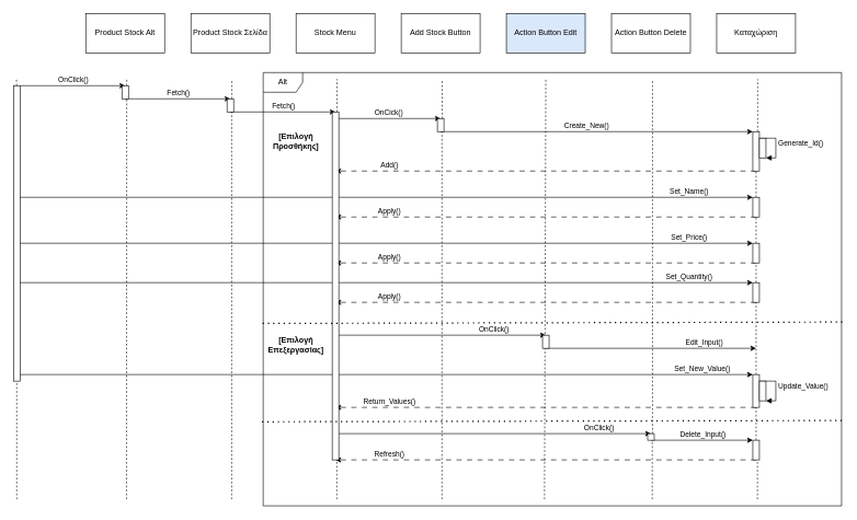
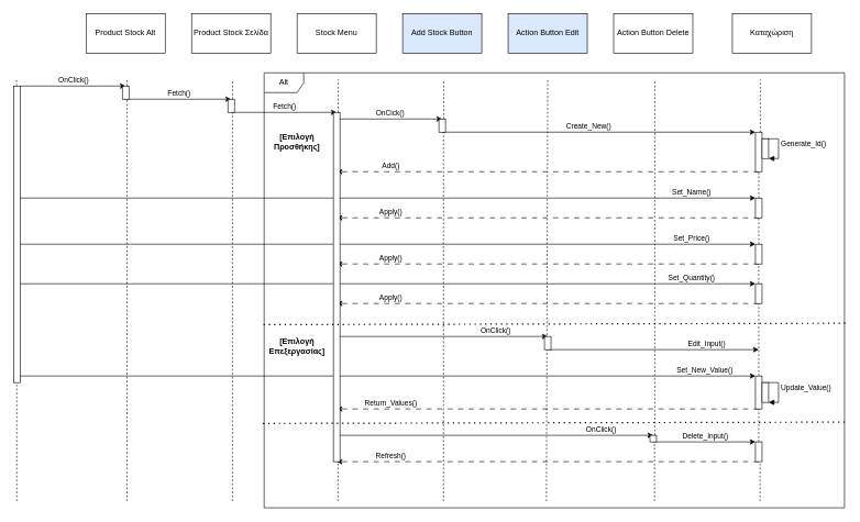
  <mxCell id="0" />
  <mxCell id="1" parent="0" />
  <mxCell id="2" value="Product Stock Alt" style="rounded=0;whiteSpace=wrap;html=1;" parent="1" vertex="1"><mxGeometry x="130" y="20" width="120" height="60" as="geometry" /></mxCell>
  <mxCell id="3" value="Product Stock Σελίδα" style="rounded=0;whiteSpace=wrap;html=1;" parent="1" vertex="1"><mxGeometry x="290" y="20" width="120" height="60" as="geometry" /></mxCell>
  <mxCell id="4" value="Stock Menu" style="rounded=0;whiteSpace=wrap;html=1;" parent="1" vertex="1"><mxGeometry x="450" y="20" width="120" height="60" as="geometry" /></mxCell>
- <mxCell id="5" value="Add Stock Button" style="rounded=0;whiteSpace=wrap;html=1;" parent="1" vertex="1"><mxGeometry x="610" y="20" width="120" height="60" as="geometry" /></mxCell>
+ <mxCell id="5" value="Add Stock Button" style="rounded=0;whiteSpace=wrap;html=1;fillColor=#dae8fc;" parent="1" vertex="1"><mxGeometry x="610" y="20" width="120" height="60" as="geometry" /></mxCell>
  <mxCell id="6" value="Action Button Edit" style="rounded=0;whiteSpace=wrap;html=1;fillColor=#dae8fc;" parent="1" vertex="1"><mxGeometry x="770" y="20" width="120" height="60" as="geometry" /></mxCell>
  <mxCell id="7" value="Action Button Delete" style="rounded=0;whiteSpace=wrap;html=1;" parent="1" vertex="1"><mxGeometry x="930" y="20" width="120" height="60" as="geometry" /></mxCell>
- <mxCell id="8" value="Καταχώριση" style="rounded=0;whiteSpace=wrap;html=1;" parent="1" vertex="1"><mxGeometry x="1090" y="20" width="120" height="60" as="geometry" /></mxCell>
+ <mxCell id="8" value="Καταχώριση" style="rounded=0;whiteSpace=wrap;html=1;" parent="1" vertex="1"><mxGeometry x="1110" y="20" width="120" height="60" as="geometry" /></mxCell>
  <mxCell id="9" value="" style="endArrow=none;dashed=1;html=1;rounded=0;" parent="1" edge="1" source="68"><mxGeometry width="50" height="50" relative="1" as="geometry"><mxPoint x="25" y="760" as="sourcePoint" /><mxPoint x="24.66" y="120" as="targetPoint" /></mxGeometry></mxCell>
  <mxCell id="10" value="" style="endArrow=none;dashed=1;html=1;rounded=0;" parent="1" edge="1"><mxGeometry width="50" height="50" relative="1" as="geometry"><mxPoint x="192" y="760" as="sourcePoint" /><mxPoint x="192.33" y="120" as="targetPoint" /></mxGeometry></mxCell>
  <mxCell id="11" value="" style="endArrow=none;dashed=1;html=1;rounded=0;" parent="1" edge="1" source="59"><mxGeometry width="50" height="50" relative="1" as="geometry"><mxPoint x="352" y="760" as="sourcePoint" /><mxPoint x="352.33" y="120" as="targetPoint" /></mxGeometry></mxCell>
  <mxCell id="12" value="" style="endArrow=none;dashed=1;html=1;rounded=0;" parent="1" edge="1" source="61"><mxGeometry width="50" height="50" relative="1" as="geometry"><mxPoint x="512" y="760" as="sourcePoint" /><mxPoint x="512.33" y="120" as="targetPoint" /></mxGeometry></mxCell>
  <mxCell id="13" value="" style="endArrow=none;dashed=1;html=1;rounded=0;" parent="1" edge="1" source="63"><mxGeometry width="50" height="50" relative="1" as="geometry"><mxPoint x="672" y="760" as="sourcePoint" /><mxPoint x="672.33" y="120" as="targetPoint" /></mxGeometry></mxCell>
  <mxCell id="14" value="" style="endArrow=none;dashed=1;html=1;rounded=0;" parent="1" edge="1"><mxGeometry width="50" height="50" relative="1" as="geometry"><mxPoint x="828" y="760" as="sourcePoint" /><mxPoint x="830" y="120" as="targetPoint" /></mxGeometry></mxCell>
  <mxCell id="15" value="" style="endArrow=none;dashed=1;html=1;rounded=0;" parent="1" edge="1" source="80"><mxGeometry width="50" height="50" relative="1" as="geometry"><mxPoint x="992" y="760" as="sourcePoint" /><mxPoint x="992.33" y="120" as="targetPoint" /></mxGeometry></mxCell>
  <mxCell id="16" value="" style="endArrow=none;dashed=1;html=1;rounded=0;" parent="1" edge="1" source="65"><mxGeometry width="50" height="50" relative="1" as="geometry"><mxPoint x="1152" y="760" as="sourcePoint" /><mxPoint x="1152.33" y="120" as="targetPoint" /></mxGeometry></mxCell>
  <mxCell id="17" value="" style="endArrow=classic;html=1;rounded=0;" parent="1" edge="1"><mxGeometry width="50" height="50" relative="1" as="geometry"><mxPoint x="30" y="130" as="sourcePoint" /><mxPoint x="190" y="130" as="targetPoint" /></mxGeometry></mxCell>
  <mxCell id="18" value="OnClick()" style="edgeLabel;html=1;align=center;verticalAlign=middle;resizable=0;points=[];" parent="17" vertex="1" connectable="0"><mxGeometry x="-0.272" relative="1" as="geometry"><mxPoint x="22" y="-10" as="offset" /></mxGeometry></mxCell>
  <mxCell id="19" value="" style="endArrow=classic;html=1;rounded=0;" parent="1" edge="1"><mxGeometry width="50" height="50" relative="1" as="geometry"><mxPoint x="190" y="150" as="sourcePoint" /><mxPoint x="350" y="150" as="targetPoint" /></mxGeometry></mxCell>
  <mxCell id="20" value="Fetch()" style="edgeLabel;html=1;align=center;verticalAlign=middle;resizable=0;points=[];" parent="19" vertex="1" connectable="0"><mxGeometry x="-0.108" y="-2" relative="1" as="geometry"><mxPoint x="9" y="-12" as="offset" /></mxGeometry></mxCell>
  <mxCell id="21" value="" style="endArrow=classic;html=1;rounded=0;" parent="1" edge="1"><mxGeometry width="50" height="50" relative="1" as="geometry"><mxPoint x="350" y="170" as="sourcePoint" /><mxPoint x="510" y="170" as="targetPoint" /></mxGeometry></mxCell>
  <mxCell id="22" value="Fetch()" style="edgeLabel;html=1;align=center;verticalAlign=middle;resizable=0;points=[];" parent="21" vertex="1" connectable="0"><mxGeometry x="-0.108" y="-2" relative="1" as="geometry"><mxPoint x="9" y="-12" as="offset" /></mxGeometry></mxCell>
  <mxCell id="23" value="" style="endArrow=classic;html=1;rounded=0;" parent="1" edge="1"><mxGeometry width="50" height="50" relative="1" as="geometry"><mxPoint x="510" y="180" as="sourcePoint" /><mxPoint x="670" y="180" as="targetPoint" /></mxGeometry></mxCell>
  <mxCell id="24" value="OnCick()" style="edgeLabel;html=1;align=center;verticalAlign=middle;resizable=0;points=[];" parent="23" vertex="1" connectable="0"><mxGeometry x="-0.108" y="-2" relative="1" as="geometry"><mxPoint x="9" y="-12" as="offset" /></mxGeometry></mxCell>
  <mxCell id="25" value="" style="endArrow=classic;html=1;rounded=0;" parent="1" edge="1"><mxGeometry width="50" height="50" relative="1" as="geometry"><mxPoint x="510" y="510" as="sourcePoint" /><mxPoint x="830" y="510" as="targetPoint" /><Array as="points"><mxPoint x="750" y="510" /></Array></mxGeometry></mxCell>
  <mxCell id="26" value="OnClick()" style="edgeLabel;html=1;align=center;verticalAlign=middle;resizable=0;points=[];" parent="25" vertex="1" connectable="0"><mxGeometry x="-0.108" y="-2" relative="1" as="geometry"><mxPoint x="97" y="-12" as="offset" /></mxGeometry></mxCell>
  <mxCell id="27" value="" style="endArrow=classic;html=1;rounded=0;" parent="1" edge="1"><mxGeometry width="50" height="50" relative="1" as="geometry"><mxPoint x="510" y="660" as="sourcePoint" /><mxPoint x="990" y="660" as="targetPoint" /><Array as="points"><mxPoint x="750" y="660" /></Array></mxGeometry></mxCell>
  <mxCell id="28" value="OnClick()" style="edgeLabel;html=1;align=center;verticalAlign=middle;resizable=0;points=[];" parent="27" vertex="1" connectable="0"><mxGeometry x="-0.108" y="-2" relative="1" as="geometry"><mxPoint x="186" y="-12" as="offset" /></mxGeometry></mxCell>
  <mxCell id="29" value="" style="endArrow=classic;html=1;rounded=0;" parent="1" edge="1" target="65"><mxGeometry width="50" height="50" relative="1" as="geometry"><mxPoint x="670" y="200" as="sourcePoint" /><mxPoint x="1150" y="200" as="targetPoint" /></mxGeometry></mxCell>
  <mxCell id="30" value="Create_New()" style="edgeLabel;html=1;align=center;verticalAlign=middle;resizable=0;points=[];" parent="29" vertex="1" connectable="0"><mxGeometry x="-0.108" y="-2" relative="1" as="geometry"><mxPoint x="9" y="-12" as="offset" /></mxGeometry></mxCell>
  <mxCell id="31" value="Generate_Id()" style="html=1;align=left;spacingLeft=2;endArrow=block;rounded=0;edgeStyle=orthogonalEdgeStyle;curved=0;rounded=0;" parent="1" edge="1" target="66"><mxGeometry relative="1" as="geometry"><mxPoint x="1150" y="210" as="sourcePoint" /><Array as="points"><mxPoint x="1180" y="210" /><mxPoint x="1180" y="240" /></Array><mxPoint x="1155" y="240" as="targetPoint" /></mxGeometry></mxCell>
  <mxCell id="32" value="" style="endArrow=classic;html=1;rounded=0;dashed=1;dashPattern=8 8;" parent="1" edge="1"><mxGeometry width="50" height="50" relative="1" as="geometry"><mxPoint x="1150" y="260" as="sourcePoint" /><mxPoint x="510" y="260" as="targetPoint" /></mxGeometry></mxCell>
  <mxCell id="33" value="Add()" style="edgeLabel;html=1;align=center;verticalAlign=middle;resizable=0;points=[];" parent="32" vertex="1" connectable="0"><mxGeometry x="-0.108" y="-2" relative="1" as="geometry"><mxPoint x="-274" y="-8" as="offset" /></mxGeometry></mxCell>
  <mxCell id="34" value="" style="endArrow=classic;html=1;rounded=0;" parent="1" edge="1" target="75"><mxGeometry width="50" height="50" relative="1" as="geometry"><mxPoint x="20" y="300" as="sourcePoint" /><mxPoint x="1152.353" y="300" as="targetPoint" /></mxGeometry></mxCell>
  <mxCell id="35" value="Set_Name()" style="edgeLabel;html=1;align=center;verticalAlign=middle;resizable=0;points=[];" parent="34" vertex="1" connectable="0"><mxGeometry x="-0.272" relative="1" as="geometry"><mxPoint x="617" y="-10" as="offset" /></mxGeometry></mxCell>
  <mxCell id="36" value="" style="endArrow=classic;html=1;rounded=0;dashed=1;dashPattern=8 8;" parent="1" edge="1"><mxGeometry width="50" height="50" relative="1" as="geometry"><mxPoint x="1150" y="330" as="sourcePoint" /><mxPoint x="510" y="330" as="targetPoint" /></mxGeometry></mxCell>
  <mxCell id="37" value="Apply()" style="edgeLabel;html=1;align=center;verticalAlign=middle;resizable=0;points=[];" parent="36" vertex="1" connectable="0"><mxGeometry x="-0.108" y="-2" relative="1" as="geometry"><mxPoint x="-274" y="-8" as="offset" /></mxGeometry></mxCell>
  <mxCell id="38" value="" style="endArrow=classic;html=1;rounded=0;" parent="1" edge="1" target="73"><mxGeometry width="50" height="50" relative="1" as="geometry"><mxPoint x="20" y="370" as="sourcePoint" /><mxPoint x="1152.353" y="370" as="targetPoint" /></mxGeometry></mxCell>
  <mxCell id="39" value="Set_Price()" style="edgeLabel;html=1;align=center;verticalAlign=middle;resizable=0;points=[];" parent="38" vertex="1" connectable="0"><mxGeometry x="-0.272" relative="1" as="geometry"><mxPoint x="617" y="-10" as="offset" /></mxGeometry></mxCell>
  <mxCell id="40" value="" style="endArrow=classic;html=1;rounded=0;dashed=1;dashPattern=8 8;" parent="1" edge="1"><mxGeometry width="50" height="50" relative="1" as="geometry"><mxPoint x="1150" y="400" as="sourcePoint" /><mxPoint x="510" y="400" as="targetPoint" /></mxGeometry></mxCell>
  <mxCell id="41" value="Apply()" style="edgeLabel;html=1;align=center;verticalAlign=middle;resizable=0;points=[];" parent="40" vertex="1" connectable="0"><mxGeometry x="-0.108" y="-2" relative="1" as="geometry"><mxPoint x="-274" y="-8" as="offset" /></mxGeometry></mxCell>
  <mxCell id="42" value="" style="endArrow=classic;html=1;rounded=0;" parent="1" edge="1" target="71"><mxGeometry width="50" height="50" relative="1" as="geometry"><mxPoint x="20" y="430" as="sourcePoint" /><mxPoint x="1152.353" y="430" as="targetPoint" /></mxGeometry></mxCell>
  <mxCell id="43" value="Set_Quantity()" style="edgeLabel;html=1;align=center;verticalAlign=middle;resizable=0;points=[];" parent="42" vertex="1" connectable="0"><mxGeometry x="-0.272" relative="1" as="geometry"><mxPoint x="617" y="-10" as="offset" /></mxGeometry></mxCell>
  <mxCell id="44" value="" style="endArrow=classic;html=1;rounded=0;dashed=1;dashPattern=8 8;" parent="1" edge="1"><mxGeometry width="50" height="50" relative="1" as="geometry"><mxPoint x="1150" y="460" as="sourcePoint" /><mxPoint x="510" y="460" as="targetPoint" /></mxGeometry></mxCell>
  <mxCell id="45" value="Apply()" style="edgeLabel;html=1;align=center;verticalAlign=middle;resizable=0;points=[];" parent="44" vertex="1" connectable="0"><mxGeometry x="-0.108" y="-2" relative="1" as="geometry"><mxPoint x="-274" y="-8" as="offset" /></mxGeometry></mxCell>
  <mxCell id="46" value="" style="endArrow=classic;html=1;rounded=0;" parent="1" edge="1"><mxGeometry width="50" height="50" relative="1" as="geometry"><mxPoint x="830" y="530" as="sourcePoint" /><mxPoint x="1150" y="530" as="targetPoint" /><Array as="points"><mxPoint x="1070" y="530" /></Array></mxGeometry></mxCell>
  <mxCell id="47" value="Edit_Input()" style="edgeLabel;html=1;align=center;verticalAlign=middle;resizable=0;points=[];" parent="46" vertex="1" connectable="0"><mxGeometry x="-0.108" y="-2" relative="1" as="geometry"><mxPoint x="97" y="-12" as="offset" /></mxGeometry></mxCell>
  <mxCell id="48" value="" style="endArrow=classic;html=1;rounded=0;" parent="1" edge="1" target="77"><mxGeometry width="50" height="50" relative="1" as="geometry"><mxPoint x="20" y="570" as="sourcePoint" /><mxPoint x="1152.353" y="570" as="targetPoint" /></mxGeometry></mxCell>
  <mxCell id="49" value="Set_New_Value()" style="edgeLabel;html=1;align=center;verticalAlign=middle;resizable=0;points=[];" parent="48" vertex="1" connectable="0"><mxGeometry x="-0.272" relative="1" as="geometry"><mxPoint x="637" y="-10" as="offset" /></mxGeometry></mxCell>
  <mxCell id="50" value="Update_Value()" style="html=1;align=left;spacingLeft=2;endArrow=block;rounded=0;edgeStyle=orthogonalEdgeStyle;curved=0;rounded=0;" parent="1" edge="1" target="78"><mxGeometry relative="1" as="geometry"><mxPoint x="1150" y="580" as="sourcePoint" /><Array as="points"><mxPoint x="1180" y="580" /><mxPoint x="1180" y="610" /></Array><mxPoint x="1155" y="610" as="targetPoint" /></mxGeometry></mxCell>
  <mxCell id="51" value="" style="endArrow=classic;html=1;rounded=0;dashed=1;dashPattern=8 8;" parent="1" edge="1"><mxGeometry width="50" height="50" relative="1" as="geometry"><mxPoint x="1150" y="620" as="sourcePoint" /><mxPoint x="510" y="620" as="targetPoint" /></mxGeometry></mxCell>
  <mxCell id="52" value="Return_Values()" style="edgeLabel;html=1;align=center;verticalAlign=middle;resizable=0;points=[];" parent="51" vertex="1" connectable="0"><mxGeometry x="-0.108" y="-2" relative="1" as="geometry"><mxPoint x="-274" y="-8" as="offset" /></mxGeometry></mxCell>
  <mxCell id="53" value="" style="endArrow=classic;html=1;rounded=0;" parent="1" edge="1" target="82"><mxGeometry width="50" height="50" relative="1" as="geometry"><mxPoint x="990" y="670" as="sourcePoint" /><mxPoint x="1150" y="670" as="targetPoint" /></mxGeometry></mxCell>
  <mxCell id="54" value="Delete_Input()" style="edgeLabel;html=1;align=center;verticalAlign=middle;resizable=0;points=[];" parent="53" vertex="1" connectable="0"><mxGeometry x="-0.108" y="-2" relative="1" as="geometry"><mxPoint x="9" y="-12" as="offset" /></mxGeometry></mxCell>
  <mxCell id="55" value="" style="endArrow=classic;html=1;rounded=0;dashed=1;dashPattern=8 8;" parent="1" edge="1"><mxGeometry width="50" height="50" relative="1" as="geometry"><mxPoint x="1150" y="700" as="sourcePoint" /><mxPoint x="510" y="700" as="targetPoint" /></mxGeometry></mxCell>
  <mxCell id="56" value="Refresh()" style="edgeLabel;html=1;align=center;verticalAlign=middle;resizable=0;points=[];" parent="55" vertex="1" connectable="0"><mxGeometry x="-0.108" y="-2" relative="1" as="geometry"><mxPoint x="-274" y="-8" as="offset" /></mxGeometry></mxCell>
  <mxCell id="57" value="" style="html=1;points=[[0,0,0,0,5],[0,1,0,0,-5],[1,0,0,0,5],[1,1,0,0,-5]];perimeter=orthogonalPerimeter;outlineConnect=0;targetShapes=umlLifeline;portConstraint=eastwest;newEdgeStyle={&quot;curved&quot;:0,&quot;rounded&quot;:0};" vertex="1" parent="1"><mxGeometry x="185" y="130" width="10" height="20" as="geometry" /></mxCell>
  <mxCell id="58" value="" style="endArrow=none;dashed=1;html=1;rounded=0;" edge="1" parent="1" target="59"><mxGeometry width="50" height="50" relative="1" as="geometry"><mxPoint x="352" y="760" as="sourcePoint" /><mxPoint x="352.33" y="120" as="targetPoint" /></mxGeometry></mxCell>
  <mxCell id="59" value="" style="html=1;points=[[0,0,0,0,5],[0,1,0,0,-5],[1,0,0,0,5],[1,1,0,0,-5]];perimeter=orthogonalPerimeter;outlineConnect=0;targetShapes=umlLifeline;portConstraint=eastwest;newEdgeStyle={&quot;curved&quot;:0,&quot;rounded&quot;:0};" vertex="1" parent="1"><mxGeometry x="345" y="150" width="10" height="20" as="geometry" /></mxCell>
  <mxCell id="60" value="" style="endArrow=none;dashed=1;html=1;rounded=0;" edge="1" parent="1" target="61"><mxGeometry width="50" height="50" relative="1" as="geometry"><mxPoint x="512" y="760" as="sourcePoint" /><mxPoint x="512.33" y="120" as="targetPoint" /></mxGeometry></mxCell>
  <mxCell id="61" value="" style="html=1;points=[[0,0,0,0,5],[0,1,0,0,-5],[1,0,0,0,5],[1,1,0,0,-5]];perimeter=orthogonalPerimeter;outlineConnect=0;targetShapes=umlLifeline;portConstraint=eastwest;newEdgeStyle={&quot;curved&quot;:0,&quot;rounded&quot;:0};" vertex="1" parent="1"><mxGeometry x="505" y="170" width="10" height="530" as="geometry" /></mxCell>
  <mxCell id="62" value="" style="endArrow=none;dashed=1;html=1;rounded=0;" edge="1" parent="1" target="63"><mxGeometry width="50" height="50" relative="1" as="geometry"><mxPoint x="672" y="760" as="sourcePoint" /><mxPoint x="672.33" y="120" as="targetPoint" /></mxGeometry></mxCell>
  <mxCell id="63" value="" style="html=1;points=[[0,0,0,0,5],[0,1,0,0,-5],[1,0,0,0,5],[1,1,0,0,-5]];perimeter=orthogonalPerimeter;outlineConnect=0;targetShapes=umlLifeline;portConstraint=eastwest;newEdgeStyle={&quot;curved&quot;:0,&quot;rounded&quot;:0};" vertex="1" parent="1"><mxGeometry x="665" y="180" width="10" height="20" as="geometry" /></mxCell>
  <mxCell id="64" value="" style="endArrow=none;dashed=1;html=1;rounded=0;" edge="1" parent="1" source="75" target="65"><mxGeometry width="50" height="50" relative="1" as="geometry"><mxPoint x="1152" y="760" as="sourcePoint" /><mxPoint x="1152.33" y="120" as="targetPoint" /></mxGeometry></mxCell>
  <mxCell id="65" value="" style="html=1;points=[[0,0,0,0,5],[0,1,0,0,-5],[1,0,0,0,5],[1,1,0,0,-5]];perimeter=orthogonalPerimeter;outlineConnect=0;targetShapes=umlLifeline;portConstraint=eastwest;newEdgeStyle={&quot;curved&quot;:0,&quot;rounded&quot;:0};" vertex="1" parent="1"><mxGeometry x="1145" y="200" width="10" height="60" as="geometry" /></mxCell>
  <mxCell id="66" value="" style="html=1;points=[[0,0,0,0,5],[0,1,0,0,-5],[1,0,0,0,5],[1,1,0,0,-5]];perimeter=orthogonalPerimeter;outlineConnect=0;targetShapes=umlLifeline;portConstraint=eastwest;newEdgeStyle={&quot;curved&quot;:0,&quot;rounded&quot;:0};" vertex="1" parent="1"><mxGeometry x="1155" y="210" width="10" height="30" as="geometry" /></mxCell>
  <mxCell id="67" value="" style="endArrow=none;dashed=1;html=1;rounded=0;" edge="1" parent="1" target="68"><mxGeometry width="50" height="50" relative="1" as="geometry"><mxPoint x="25" y="760" as="sourcePoint" /><mxPoint x="24.66" y="120" as="targetPoint" /></mxGeometry></mxCell>
  <mxCell id="68" value="" style="html=1;points=[[0,0,0,0,5],[0,1,0,0,-5],[1,0,0,0,5],[1,1,0,0,-5]];perimeter=orthogonalPerimeter;outlineConnect=0;targetShapes=umlLifeline;portConstraint=eastwest;newEdgeStyle={&quot;curved&quot;:0,&quot;rounded&quot;:0};" vertex="1" parent="1"><mxGeometry x="20" y="130" width="10" height="450" as="geometry" /></mxCell>
  <mxCell id="69" value="" style="html=1;points=[[0,0,0,0,5],[0,1,0,0,-5],[1,0,0,0,5],[1,1,0,0,-5]];perimeter=orthogonalPerimeter;outlineConnect=0;targetShapes=umlLifeline;portConstraint=eastwest;newEdgeStyle={&quot;curved&quot;:0,&quot;rounded&quot;:0};" vertex="1" parent="1"><mxGeometry x="825" y="510" width="10" height="20" as="geometry" /></mxCell>
  <mxCell id="70" value="" style="endArrow=none;dashed=1;html=1;rounded=0;" edge="1" parent="1" source="77" target="71"><mxGeometry width="50" height="50" relative="1" as="geometry"><mxPoint x="1152" y="760" as="sourcePoint" /><mxPoint x="1152" y="260" as="targetPoint" /></mxGeometry></mxCell>
  <mxCell id="71" value="" style="html=1;points=[[0,0,0,0,5],[0,1,0,0,-5],[1,0,0,0,5],[1,1,0,0,-5]];perimeter=orthogonalPerimeter;outlineConnect=0;targetShapes=umlLifeline;portConstraint=eastwest;newEdgeStyle={&quot;curved&quot;:0,&quot;rounded&quot;:0};" vertex="1" parent="1"><mxGeometry x="1145" y="430" width="10" height="30" as="geometry" /></mxCell>
  <mxCell id="72" value="" style="endArrow=none;dashed=1;html=1;rounded=0;" edge="1" parent="1" source="71" target="73"><mxGeometry width="50" height="50" relative="1" as="geometry"><mxPoint x="1150" y="430" as="sourcePoint" /><mxPoint x="1150" y="260" as="targetPoint" /></mxGeometry></mxCell>
  <mxCell id="73" value="" style="html=1;points=[[0,0,0,0,5],[0,1,0,0,-5],[1,0,0,0,5],[1,1,0,0,-5]];perimeter=orthogonalPerimeter;outlineConnect=0;targetShapes=umlLifeline;portConstraint=eastwest;newEdgeStyle={&quot;curved&quot;:0,&quot;rounded&quot;:0};" vertex="1" parent="1"><mxGeometry x="1145" y="370" width="10" height="30" as="geometry" /></mxCell>
  <mxCell id="74" value="" style="endArrow=none;dashed=1;html=1;rounded=0;" edge="1" parent="1" source="73" target="75"><mxGeometry width="50" height="50" relative="1" as="geometry"><mxPoint x="1150" y="370" as="sourcePoint" /><mxPoint x="1150" y="260" as="targetPoint" /></mxGeometry></mxCell>
  <mxCell id="75" value="" style="html=1;points=[[0,0,0,0,5],[0,1,0,0,-5],[1,0,0,0,5],[1,1,0,0,-5]];perimeter=orthogonalPerimeter;outlineConnect=0;targetShapes=umlLifeline;portConstraint=eastwest;newEdgeStyle={&quot;curved&quot;:0,&quot;rounded&quot;:0};" vertex="1" parent="1"><mxGeometry x="1145" y="300" width="10" height="30" as="geometry" /></mxCell>
  <mxCell id="76" value="" style="endArrow=none;dashed=1;html=1;rounded=0;" edge="1" parent="1" source="82" target="77"><mxGeometry width="50" height="50" relative="1" as="geometry"><mxPoint x="1152" y="760" as="sourcePoint" /><mxPoint x="1152" y="460" as="targetPoint" /></mxGeometry></mxCell>
  <mxCell id="77" value="" style="html=1;points=[[0,0,0,0,5],[0,1,0,0,-5],[1,0,0,0,5],[1,1,0,0,-5]];perimeter=orthogonalPerimeter;outlineConnect=0;targetShapes=umlLifeline;portConstraint=eastwest;newEdgeStyle={&quot;curved&quot;:0,&quot;rounded&quot;:0};" vertex="1" parent="1"><mxGeometry x="1145" y="570" width="10" height="50" as="geometry" /></mxCell>
  <mxCell id="78" value="" style="html=1;points=[[0,0,0,0,5],[0,1,0,0,-5],[1,0,0,0,5],[1,1,0,0,-5]];perimeter=orthogonalPerimeter;outlineConnect=0;targetShapes=umlLifeline;portConstraint=eastwest;newEdgeStyle={&quot;curved&quot;:0,&quot;rounded&quot;:0};" vertex="1" parent="1"><mxGeometry x="1155" y="580" width="10" height="30" as="geometry" /></mxCell>
  <mxCell id="79" value="" style="endArrow=none;dashed=1;html=1;rounded=0;" edge="1" parent="1" target="80"><mxGeometry width="50" height="50" relative="1" as="geometry"><mxPoint x="992" y="760" as="sourcePoint" /><mxPoint x="992.33" y="120" as="targetPoint" /></mxGeometry></mxCell>
  <mxCell id="80" value="" style="html=1;points=[[0,0,0,0,5],[0,1,0,0,-5],[1,0,0,0,5],[1,1,0,0,-5]];perimeter=orthogonalPerimeter;outlineConnect=0;targetShapes=umlLifeline;portConstraint=eastwest;newEdgeStyle={&quot;curved&quot;:0,&quot;rounded&quot;:0};" vertex="1" parent="1"><mxGeometry x="985" y="660" width="10" height="10" as="geometry" /></mxCell>
  <mxCell id="81" value="" style="endArrow=none;dashed=1;html=1;rounded=0;" edge="1" parent="1" target="82"><mxGeometry width="50" height="50" relative="1" as="geometry"><mxPoint x="1152" y="760" as="sourcePoint" /><mxPoint x="1152" y="620" as="targetPoint" /></mxGeometry></mxCell>
  <mxCell id="82" value="" style="html=1;points=[[0,0,0,0,5],[0,1,0,0,-5],[1,0,0,0,5],[1,1,0,0,-5]];perimeter=orthogonalPerimeter;outlineConnect=0;targetShapes=umlLifeline;portConstraint=eastwest;newEdgeStyle={&quot;curved&quot;:0,&quot;rounded&quot;:0};" vertex="1" parent="1"><mxGeometry x="1145" y="670" width="10" height="30" as="geometry" /></mxCell>
  <mxCell id="83" value="Alt" style="shape=umlFrame;whiteSpace=wrap;html=1;pointerEvents=0;" vertex="1" parent="1"><mxGeometry x="400" y="110" width="880" height="660" as="geometry" /></mxCell>
  <mxCell id="84" value="" style="endArrow=none;dashed=1;html=1;dashPattern=1 3;strokeWidth=2;rounded=0;entryX=1.002;entryY=0.586;entryDx=0;entryDy=0;entryPerimeter=0;exitX=-0.001;exitY=0.579;exitDx=0;exitDy=0;exitPerimeter=0;" edge="1" parent="1" source="83"><mxGeometry width="50" height="50" relative="1" as="geometry"><mxPoint x="450" y="493.24" as="sourcePoint" /><mxPoint x="1281.66" y="490" as="targetPoint" /></mxGeometry></mxCell>
  <mxCell id="85" value="" style="endArrow=none;dashed=1;html=1;dashPattern=1 3;strokeWidth=2;rounded=0;entryX=1.002;entryY=0.586;entryDx=0;entryDy=0;entryPerimeter=0;exitX=-0.002;exitY=0.806;exitDx=0;exitDy=0;exitPerimeter=0;" edge="1" parent="1" source="83"><mxGeometry width="50" height="50" relative="1" as="geometry"><mxPoint x="450" y="643" as="sourcePoint" /><mxPoint x="1281.66" y="640" as="targetPoint" /></mxGeometry></mxCell>
  <mxCell id="86" value="&lt;b&gt;[Επιλογή Προσθήκης]&lt;/b&gt;" style="text;html=1;align=center;verticalAlign=middle;whiteSpace=wrap;rounded=0;" vertex="1" parent="1"><mxGeometry x="420" y="200" width="60" height="30" as="geometry" /></mxCell>
  <mxCell id="87" value="&lt;b&gt;[Επιλογή Επεξεργασίας]&lt;/b&gt;" style="text;html=1;align=center;verticalAlign=middle;whiteSpace=wrap;rounded=0;" vertex="1" parent="1"><mxGeometry x="420" y="510" width="60" height="30" as="geometry" /></mxCell>
